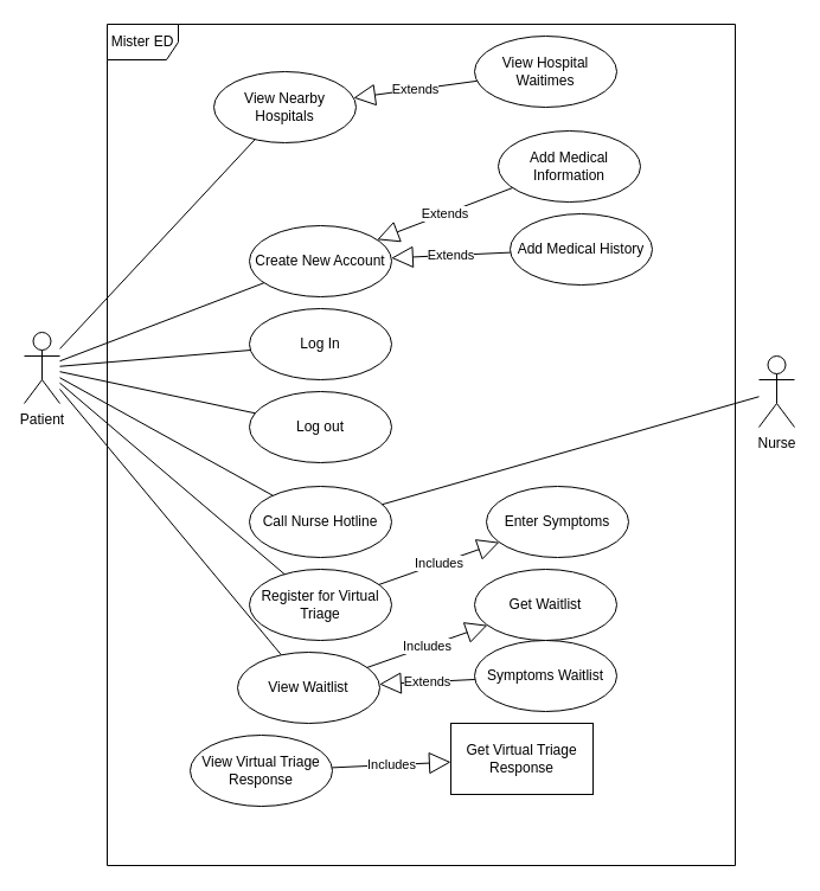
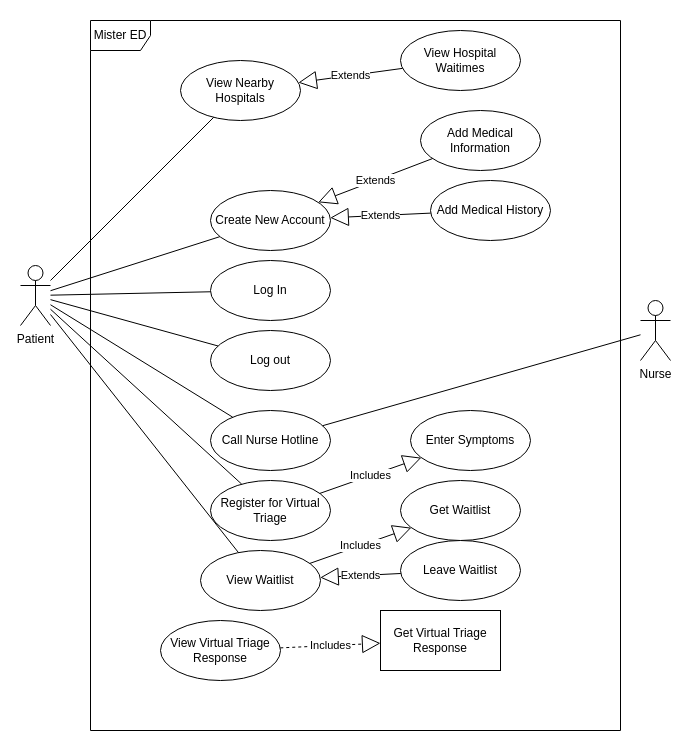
  <mxCell id="0" />
  <mxCell id="1" parent="0" />
- <mxCell id="2" value="Patient" style="shape=umlActor;verticalLabelPosition=bottom;verticalAlign=top;html=1;outlineConnect=0;" vertex="1" parent="1"><mxGeometry x="20" y="280" width="30" height="60" as="geometry" /></mxCell>
+ <mxCell id="2" value="Patient" style="shape=umlActor;verticalLabelPosition=bottom;verticalAlign=top;html=1;outlineConnect=0;" vertex="1" parent="1"><mxGeometry x="20" y="265" width="30" height="60" as="geometry" /></mxCell>
  <mxCell id="3" value="Create New Account" style="ellipse;whiteSpace=wrap;html=1;" vertex="1" parent="1"><mxGeometry x="210" y="190" width="120" height="60" as="geometry" /></mxCell>
  <mxCell id="4" value="" style="endArrow=none;html=1;rounded=0;" edge="1" parent="1" source="2" target="3"><mxGeometry width="50" height="50" relative="1" as="geometry"><mxPoint x="300" y="350" as="sourcePoint" /><mxPoint x="350" y="300" as="targetPoint" /></mxGeometry></mxCell>
  <mxCell id="5" value="Add Medical Information" style="ellipse;whiteSpace=wrap;html=1;" vertex="1" parent="1"><mxGeometry x="420" y="110" width="120" height="60" as="geometry" /></mxCell>
  <mxCell id="6" value="Extends" style="endArrow=block;endSize=16;endFill=0;html=1;rounded=0;" edge="1" parent="1" source="5" target="3"><mxGeometry width="160" relative="1" as="geometry"><mxPoint x="250" y="320" as="sourcePoint" /><mxPoint x="410" y="320" as="targetPoint" /></mxGeometry></mxCell>
  <mxCell id="7" value="Add Medical History" style="ellipse;whiteSpace=wrap;html=1;" vertex="1" parent="1"><mxGeometry x="430" y="180" width="120" height="60" as="geometry" /></mxCell>
  <mxCell id="8" value="Extends" style="endArrow=block;endSize=16;endFill=0;html=1;rounded=0;" edge="1" parent="1" source="7" target="3"><mxGeometry width="160" relative="1" as="geometry"><mxPoint x="442" y="168" as="sourcePoint" /><mxPoint x="328" y="212" as="targetPoint" /></mxGeometry></mxCell>
  <mxCell id="9" value="Log In" style="ellipse;whiteSpace=wrap;html=1;" vertex="1" parent="1"><mxGeometry x="210" y="260" width="120" height="60" as="geometry" /></mxCell>
  <mxCell id="10" value="" style="endArrow=none;html=1;rounded=0;" edge="1" parent="1" source="2" target="9"><mxGeometry width="50" height="50" relative="1" as="geometry"><mxPoint x="60" y="314" as="sourcePoint" /><mxPoint x="232" y="248" as="targetPoint" /></mxGeometry></mxCell>
  <mxCell id="11" value="Log out" style="ellipse;whiteSpace=wrap;html=1;" vertex="1" parent="1"><mxGeometry x="210" y="330" width="120" height="60" as="geometry" /></mxCell>
  <mxCell id="12" value="" style="endArrow=none;html=1;rounded=0;" edge="1" parent="1" source="2" target="11"><mxGeometry width="50" height="50" relative="1" as="geometry"><mxPoint x="60" y="319" as="sourcePoint" /><mxPoint x="221" y="305" as="targetPoint" /></mxGeometry></mxCell>
  <mxCell id="13" value="Call Nurse Hotline" style="ellipse;whiteSpace=wrap;html=1;" vertex="1" parent="1"><mxGeometry x="210" y="410" width="120" height="60" as="geometry" /></mxCell>
  <mxCell id="14" value="" style="endArrow=none;html=1;rounded=0;" edge="1" parent="1" source="2" target="13"><mxGeometry width="50" height="50" relative="1" as="geometry"><mxPoint x="60" y="323" as="sourcePoint" /><mxPoint x="225" y="358" as="targetPoint" /></mxGeometry></mxCell>
  <mxCell id="15" value="Nurse" style="shape=umlActor;verticalLabelPosition=bottom;verticalAlign=top;html=1;" vertex="1" parent="1"><mxGeometry x="640" y="300" width="30" height="60" as="geometry" /></mxCell>
  <mxCell id="16" value="" style="endArrow=none;html=1;rounded=0;" edge="1" parent="1" source="13" target="15"><mxGeometry width="50" height="50" relative="1" as="geometry"><mxPoint x="60" y="328" as="sourcePoint" /><mxPoint x="240" y="428" as="targetPoint" /></mxGeometry></mxCell>
  <mxCell id="17" value="Register for Virtual Triage" style="ellipse;whiteSpace=wrap;html=1;" vertex="1" parent="1"><mxGeometry x="210" y="480" width="120" height="60" as="geometry" /></mxCell>
  <mxCell id="18" value="" style="endArrow=none;html=1;rounded=0;" edge="1" parent="1" source="2" target="17"><mxGeometry width="50" height="50" relative="1" as="geometry"><mxPoint x="60" y="328" as="sourcePoint" /><mxPoint x="240" y="428" as="targetPoint" /></mxGeometry></mxCell>
  <mxCell id="19" value="Enter Symptoms" style="ellipse;whiteSpace=wrap;html=1;" vertex="1" parent="1"><mxGeometry x="410" y="410" width="120" height="60" as="geometry" /></mxCell>
  <mxCell id="20" value="Includes" style="endArrow=block;endSize=16;endFill=0;html=1;rounded=0;" edge="1" parent="1" source="17" target="19"><mxGeometry width="160" relative="1" as="geometry"><mxPoint x="240" y="410" as="sourcePoint" /><mxPoint x="400" y="530" as="targetPoint" /></mxGeometry></mxCell>
  <mxCell id="21" value="View Waitlist" style="ellipse;whiteSpace=wrap;html=1;" vertex="1" parent="1"><mxGeometry x="200" y="550" width="120" height="60" as="geometry" /></mxCell>
  <mxCell id="22" value="" style="endArrow=none;html=1;rounded=0;" edge="1" parent="1" source="2" target="21"><mxGeometry width="50" height="50" relative="1" as="geometry"><mxPoint x="60" y="333" as="sourcePoint" /><mxPoint x="251" y="504" as="targetPoint" /></mxGeometry></mxCell>
  <mxCell id="23" value="Get Waitlist" style="ellipse;whiteSpace=wrap;html=1;" vertex="1" parent="1"><mxGeometry x="400" y="480" width="120" height="60" as="geometry" /></mxCell>
  <mxCell id="24" value="Includes" style="endArrow=block;endSize=16;endFill=0;html=1;rounded=0;" edge="1" parent="1" source="21" target="23"><mxGeometry width="160" relative="1" as="geometry"><mxPoint x="433" y="469" as="sourcePoint" /><mxPoint x="350" y="530" as="targetPoint" /></mxGeometry></mxCell>
  <mxCell id="25" value="Mister ED" style="shape=umlFrame;whiteSpace=wrap;html=1;pointerEvents=0;" vertex="1" parent="1"><mxGeometry x="90" y="20" width="530" height="710" as="geometry" /></mxCell>
  <mxCell id="26" value="View Virtual Triage Response" style="ellipse;whiteSpace=wrap;html=1;" vertex="1" parent="1"><mxGeometry x="160" y="620" width="120" height="60" as="geometry" /></mxCell>
  <mxCell id="27" value="Get Virtual Triage Response" style="whiteSpace=wrap;html=1;rounded=0;" vertex="1" parent="1"><mxGeometry x="380" y="610" width="120" height="60" as="geometry" /></mxCell>
- <mxCell id="28" value="Includes" style="endArrow=block;endSize=16;endFill=0;html=1;rounded=0;" edge="1" parent="1" source="26" target="27"><mxGeometry width="160" relative="1" as="geometry"><mxPoint x="336" y="609" as="sourcePoint" /><mxPoint x="424" y="591" as="targetPoint" /></mxGeometry></mxCell>
+ <mxCell id="28" value="Includes" style="endArrow=block;endSize=16;endFill=0;html=1;rounded=0;dashed=1;" edge="1" parent="1" source="26" target="27"><mxGeometry width="160" relative="1" as="geometry"><mxPoint x="336" y="609" as="sourcePoint" /><mxPoint x="424" y="591" as="targetPoint" /></mxGeometry></mxCell>
  <mxCell id="29" value="View Nearby Hospitals" style="ellipse;whiteSpace=wrap;html=1;" vertex="1" parent="1"><mxGeometry x="180" y="60" width="120" height="60" as="geometry" /></mxCell>
  <mxCell id="30" value="" style="endArrow=none;html=1;rounded=0;" edge="1" parent="1" source="2" target="29"><mxGeometry width="50" height="50" relative="1" as="geometry"><mxPoint x="320" y="580" as="sourcePoint" /><mxPoint x="370" y="530" as="targetPoint" /></mxGeometry></mxCell>
  <mxCell id="31" value="View Hospital Waitimes" style="ellipse;whiteSpace=wrap;html=1;" vertex="1" parent="1"><mxGeometry x="400" y="30" width="120" height="60" as="geometry" /></mxCell>
  <mxCell id="32" value="Extends" style="endArrow=block;endSize=16;endFill=0;html=1;rounded=0;" edge="1" parent="1" source="31" target="29"><mxGeometry width="160" relative="1" as="geometry"><mxPoint x="442" y="168" as="sourcePoint" /><mxPoint x="328" y="212" as="targetPoint" /></mxGeometry></mxCell>
- <mxCell id="33" value="Symptoms Waitlist" style="ellipse;whiteSpace=wrap;html=1;" vertex="1" parent="1"><mxGeometry x="400" y="540" width="120" height="60" as="geometry" /></mxCell>
+ <mxCell id="33" value="Leave Waitlist" style="ellipse;whiteSpace=wrap;html=1;" vertex="1" parent="1"><mxGeometry x="400" y="540" width="120" height="60" as="geometry" /></mxCell>
  <mxCell id="34" value="Extends" style="endArrow=block;endSize=16;endFill=0;html=1;rounded=0;" edge="1" parent="1" source="33" target="21"><mxGeometry width="160" relative="1" as="geometry"><mxPoint x="440" y="223" as="sourcePoint" /><mxPoint x="340" y="227" as="targetPoint" /></mxGeometry></mxCell>
